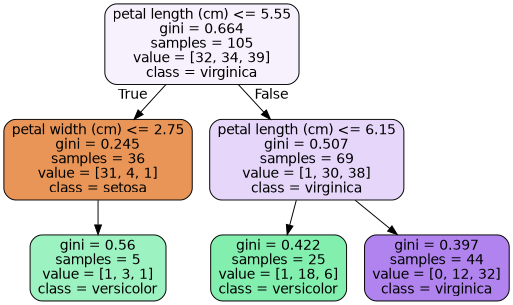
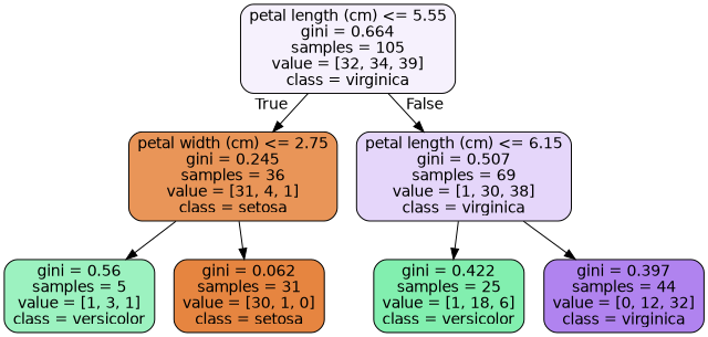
  digraph {
    node [color=black fontname=helvetica shape=box style="filled, rounded"]
    edge [fontname=helvetica]
    n1 [fillcolor="#f6f1fd" label="petal length (cm) <= 5.55\ngini = 0.664\nsamples = 105\nvalue = [32, 34, 39]\nclass = virginica"]
    n2 [fillcolor="#e99558" label="petal width (cm) <= 2.75\ngini = 0.245\nsamples = 36\nvalue = [31, 4, 1]\nclass = setosa"]
    n3 [fillcolor="#e5d6fa" label="petal length (cm) <= 6.15\ngini = 0.507\nsamples = 69\nvalue = [1, 30, 38]\nclass = virginica"]
    n4 [fillcolor="#9cf2c0" label="gini = 0.56\nsamples = 5\nvalue = [1, 3, 1]\nclass = versicolor"]
+   n5 [fillcolor="#e68540" label="gini = 0.062\nsamples = 31\nvalue = [30, 1, 0]\nclass = setosa"]
    n6 [fillcolor="#82efaf" label="gini = 0.422\nsamples = 25\nvalue = [1, 18, 6]\nclass = versicolor"]
    n7 [fillcolor="#b083ef" label="gini = 0.397\nsamples = 44\nvalue = [0, 12, 32]\nclass = virginica"]
    n1 -> n2 [headlabel=True labelangle=45 labeldistance=2.5]
    n1 -> n3 [headlabel=False labelangle=-45 labeldistance=2.5]
    n2 -> n4
+   n2 -> n5
    n3 -> n6
    n3 -> n7
  }
